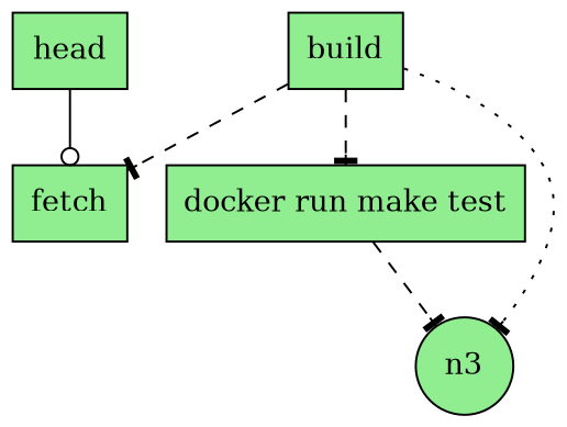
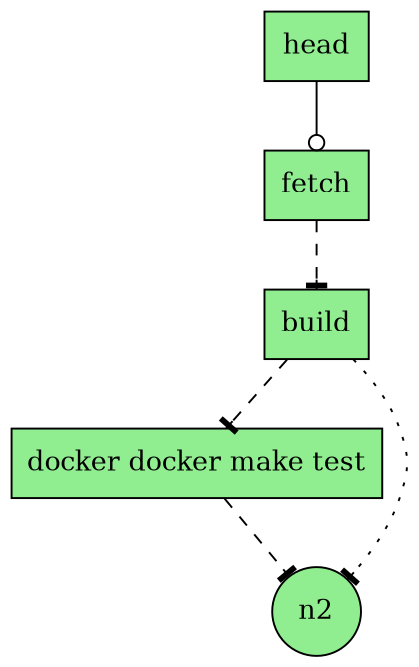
  digraph {
    rankdir=TB
    node [fillcolor="#90ee90" shape=box style=filled]
    edge [arrowhead=tee style=dashed]
    n6 [label=head]
    n5 [label=fetch]
    n4 [label=build]
-   n3 [label="docker run make test"]
-   n2 [shape=circle label=n3]
+   n3 [label="docker docker make test"]
+   n2 [shape=circle]
    n6 -> n5 [arrowhead=odot style=solid]
-   n4 -> n5
+   n5 -> n4
    n4 -> n3
    n4 -> n2 [style=dotted]
    n3 -> n2
  }
